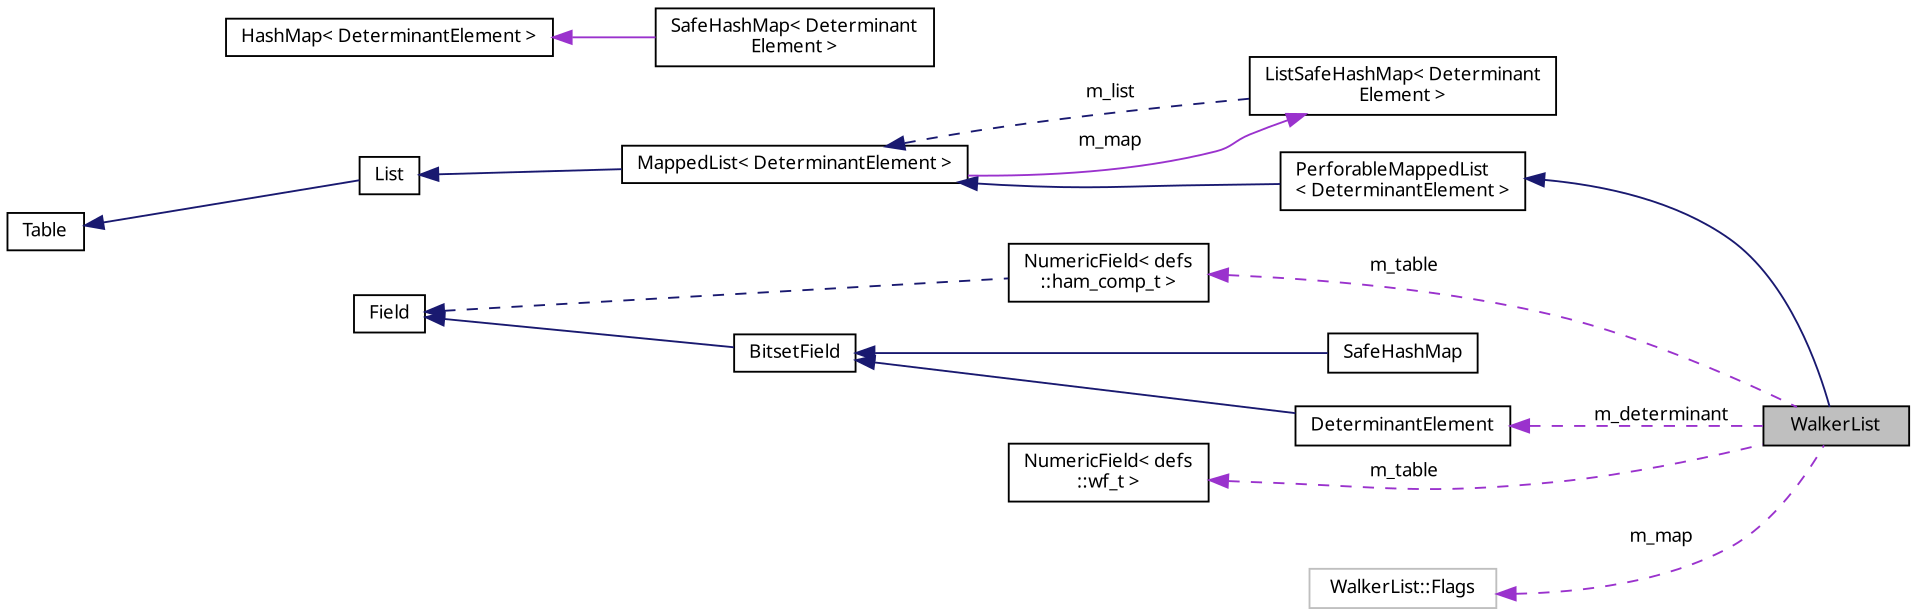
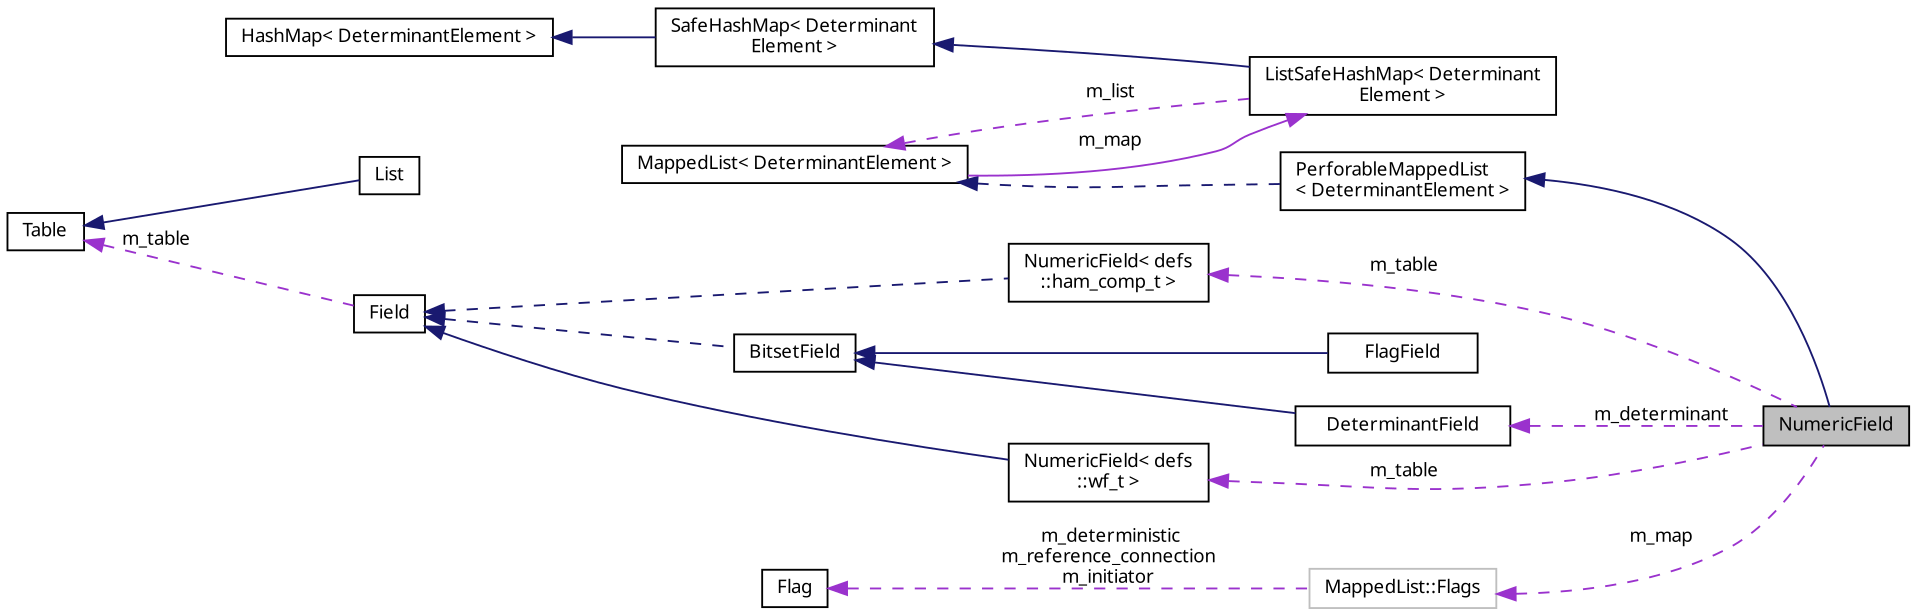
  digraph {
    fontname="Noto Sans"
    rankdir=LR
    node [color=black fillcolor=white fontname="Noto Sans" fontsize=10 shape=record style=filled]
    edge [color=midnightblue dir=back fontname="Noto Sans" fontsize=10 labelfontname=Helvetica labelfontsize=10 style=solid]
-   n1 [fillcolor=grey75 fontcolor=black height=0.2 label=WalkerList width=0.4]
+   n1 [fillcolor=grey75 fontcolor=black height=0.2 label=NumericField width=0.4]
    n2 [height=0.2 label="PerforableMappedList\l\< DeterminantElement \>" width=0.4]
    n3 [height=0.2 label="MappedList\< DeterminantElement \>" width=0.4]
    n4 [height=0.2 label="ListSafeHashMap\< Determinant\lElement \>" width=0.4]
    n5 [height=0.2 label=List width=0.4]
    n6 [height=0.2 label=Table width=0.4]
    n7 [height=0.2 label=Field width=0.4]
    n8 [height=0.2 label="NumericField\< defs\l::ham_comp_t \>" width=0.4]
    n9 [height=0.2 label=BitsetField width=0.4]
    n10 [height=0.2 label="NumericField\< defs\l::wf_t \>" width=0.4]
    n11 [height=0.2 label="SafeHashMap\< Determinant\lElement \>" width=0.4]
    n12 [height=0.2 label="HashMap\< DeterminantElement \>" width=0.4]
-   n13 [height=0.2 label=SafeHashMap width=0.4]
-   n14 [height=0.2 label=DeterminantElement width=0.4]
-   n15 [color=grey75 height=0.2 label="WalkerList::Flags" width=0.4]
+   n13 [height=0.2 label=FlagField width=0.4]
+   n14 [height=0.2 label=DeterminantField width=0.4]
+   n15 [color=grey75 height=0.2 label="MappedList::Flags" width=0.4]
+   n16 [height=0.2 label=Flag width=0.4]
    n2 -> n1
-   n3 -> n2
-   n3 -> n4 [label=" m_list" style=dashed]
+   n3 -> n2 [style=dashed]
+   n3 -> n4 [color=darkorchid3 label=" m_list" style=dashed]
    n4 -> n3 [color=darkorchid3 label=" m_map"]
-   n5 -> n3
    n6 -> n5
+   n6 -> n7 [color=darkorchid3 label=" m_table" style=dashed]
    n7 -> n8 [style=dashed]
-   n7 -> n9
+   n7 -> n9 [style=dashed]
+   n7 -> n10
    n8 -> n1 [color=darkorchid3 label=" m_table" style=dashed]
    n9 -> n13
    n9 -> n14
    n10 -> n1 [color=darkorchid3 label=" m_table" style=dashed]
-   n12 -> n11 [color=darkorchid3]
+   n11 -> n4
+   n12 -> n11
    n14 -> n1 [color=darkorchid3 label=" m_determinant" style=dashed]
    n15 -> n1 [color=darkorchid3 label=" m_map" style=dashed]
+   n16 -> n15 [color=darkorchid3 label=" m_deterministic\nm_reference_connection\nm_initiator" style=dashed]
  }
